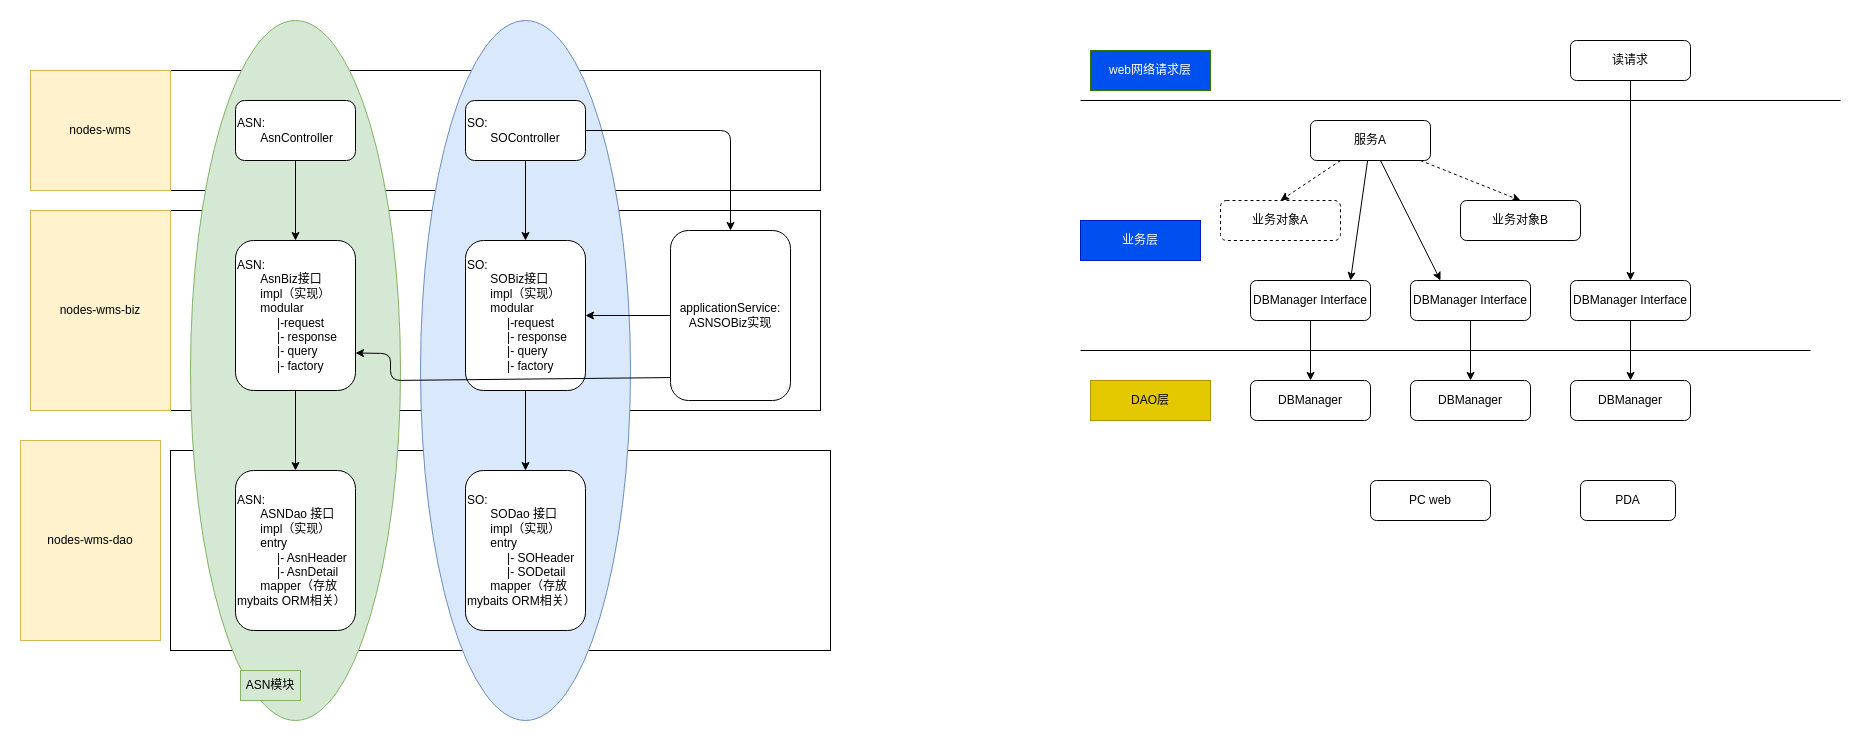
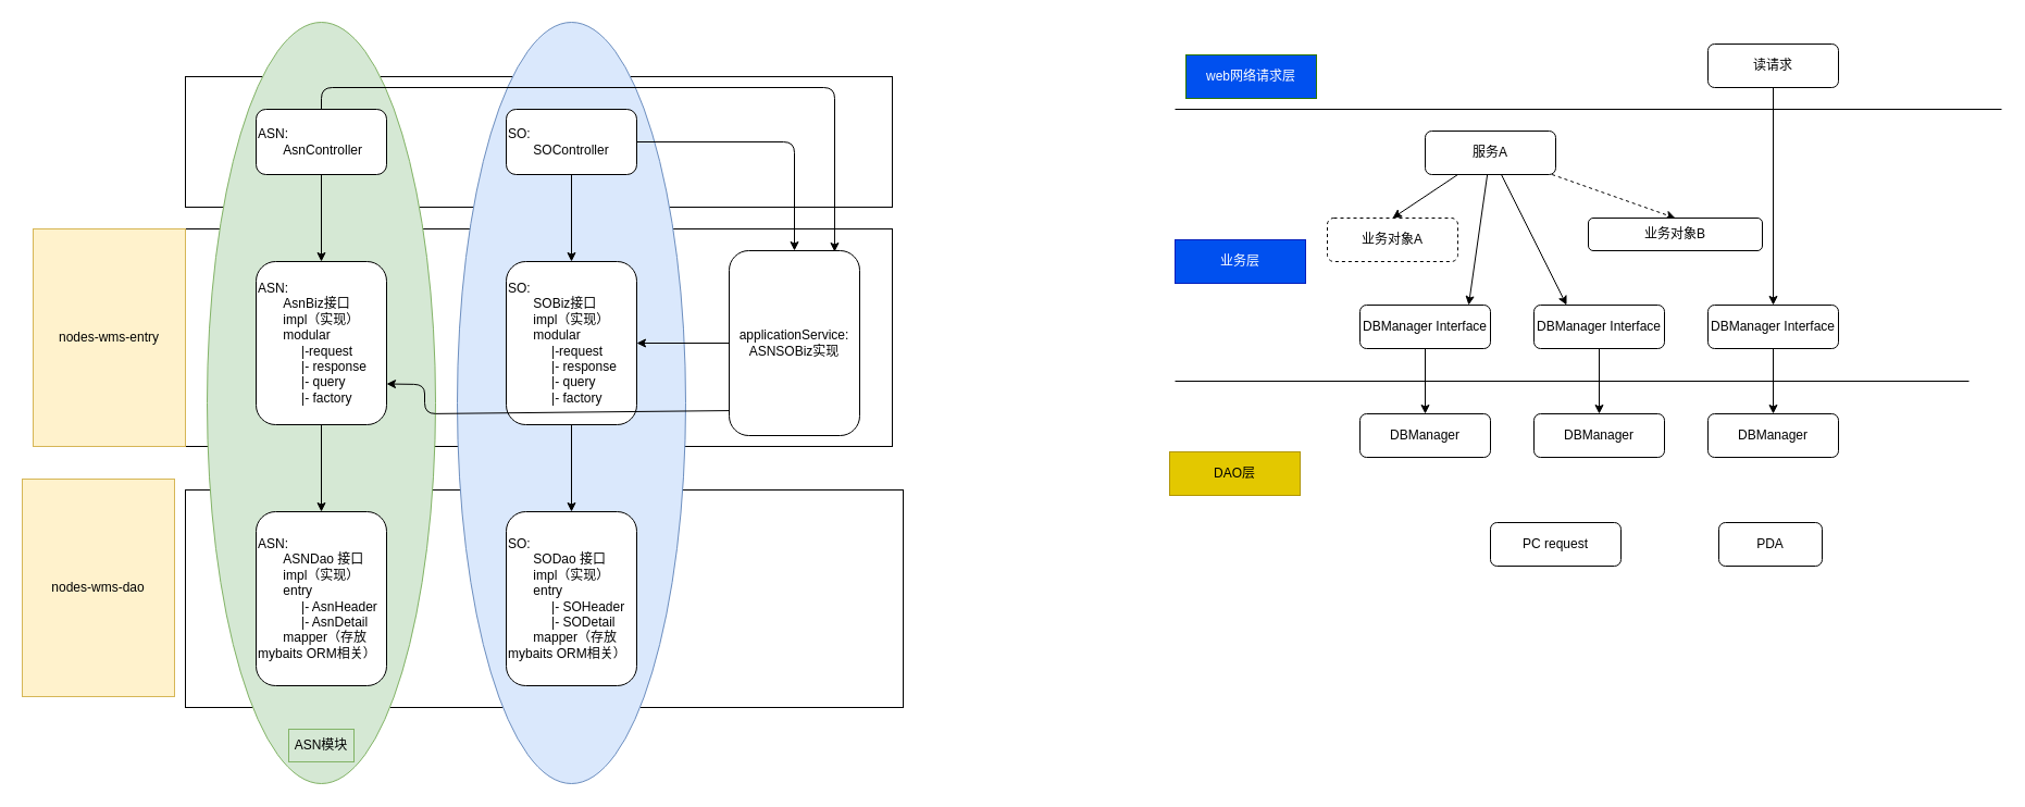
  <mxCell id="0" />
  <mxCell id="1" parent="0" />
  <mxCell id="2" value="" style="rounded=0;whiteSpace=wrap;html=1;" parent="1" vertex="1"><mxGeometry x="170" y="450" width="660" height="200" as="geometry" /></mxCell>
  <mxCell id="3" value="" style="rounded=0;whiteSpace=wrap;html=1;" parent="1" vertex="1"><mxGeometry x="170" y="210" width="650" height="200" as="geometry" /></mxCell>
  <mxCell id="4" value="" style="rounded=0;whiteSpace=wrap;html=1;" parent="1" vertex="1"><mxGeometry x="170" y="70" width="650" height="120" as="geometry" /></mxCell>
  <mxCell id="5" value="" style="ellipse;whiteSpace=wrap;html=1;fillColor=#dae8fc;strokeColor=#6c8ebf;" parent="1" vertex="1"><mxGeometry x="420" y="20" width="210" height="700" as="geometry" /></mxCell>
  <mxCell id="6" value="" style="ellipse;whiteSpace=wrap;html=1;fillColor=#d5e8d4;strokeColor=#82b366;" parent="1" vertex="1"><mxGeometry x="190" y="20" width="210" height="700" as="geometry" /></mxCell>
- <mxCell id="7" value="nodes-wms" style="text;html=1;strokeColor=#d6b656;fillColor=#fff2cc;align=center;verticalAlign=middle;whiteSpace=wrap;rounded=0;" parent="1" vertex="1"><mxGeometry x="30" y="70" width="140" height="120" as="geometry" /></mxCell>
- <mxCell id="8" value="nodes-wms-biz" style="text;html=1;strokeColor=#d6b656;fillColor=#fff2cc;align=center;verticalAlign=middle;whiteSpace=wrap;rounded=0;" parent="1" vertex="1"><mxGeometry x="30" y="210" width="140" height="200" as="geometry" /></mxCell>
+ <mxCell id="8" value="nodes-wms-entry" style="text;html=1;strokeColor=#d6b656;fillColor=#fff2cc;align=center;verticalAlign=middle;whiteSpace=wrap;rounded=0;" parent="1" vertex="1"><mxGeometry x="30" y="210" width="140" height="200" as="geometry" /></mxCell>
  <mxCell id="9" value="nodes-wms-dao" style="text;html=1;strokeColor=#d6b656;fillColor=#fff2cc;align=center;verticalAlign=middle;whiteSpace=wrap;rounded=0;" parent="1" vertex="1"><mxGeometry x="20" y="440" width="140" height="200" as="geometry" /></mxCell>
  <mxCell id="10" value="" style="edgeStyle=none;html=1;" parent="1" source="12" target="14" edge="1"><mxGeometry relative="1" as="geometry" /></mxCell>
+ <mxCell id="11" style="edgeStyle=none;html=1;entryX=0.808;entryY=0.006;entryDx=0;entryDy=0;entryPerimeter=0;" parent="1" source="12" target="24" edge="1"><mxGeometry relative="1" as="geometry"><Array as="points"><mxPoint x="295" y="80" /><mxPoint x="767" y="80" /></Array></mxGeometry></mxCell>
  <mxCell id="12" value="ASN:&amp;nbsp;&lt;br&gt;&amp;nbsp; &amp;nbsp; &amp;nbsp; &amp;nbsp;AsnController" style="rounded=1;whiteSpace=wrap;html=1;align=left;" parent="1" vertex="1"><mxGeometry x="235" y="100" width="120" height="60" as="geometry" /></mxCell>
  <mxCell id="13" style="edgeStyle=none;html=1;exitX=0.5;exitY=1;exitDx=0;exitDy=0;" parent="1" source="14" target="15" edge="1"><mxGeometry relative="1" as="geometry" /></mxCell>
  <mxCell id="14" value="ASN:&amp;nbsp;&lt;br&gt;&amp;nbsp; &amp;nbsp; &amp;nbsp; &amp;nbsp;AsnBiz接口&lt;br&gt;&amp;nbsp; &amp;nbsp; &amp;nbsp; &amp;nbsp;impl（实现）&lt;br&gt;&amp;nbsp; &amp;nbsp; &amp;nbsp; &amp;nbsp;modular&lt;br&gt;&amp;nbsp; &amp;nbsp; &amp;nbsp; &amp;nbsp; &amp;nbsp; &amp;nbsp; |-request&lt;br&gt;&amp;nbsp; &amp;nbsp; &amp;nbsp; &amp;nbsp; &amp;nbsp; &amp;nbsp; |- response&lt;br&gt;&amp;nbsp; &amp;nbsp; &amp;nbsp; &amp;nbsp; &amp;nbsp; &amp;nbsp; |- query&lt;br&gt;&amp;nbsp; &amp;nbsp; &amp;nbsp; &amp;nbsp; &amp;nbsp; &amp;nbsp; |- factory" style="rounded=1;whiteSpace=wrap;html=1;align=left;" parent="1" vertex="1"><mxGeometry x="235" y="240" width="120" height="150" as="geometry" /></mxCell>
  <mxCell id="15" value="ASN:&amp;nbsp;&lt;br&gt;&amp;nbsp; &amp;nbsp; &amp;nbsp; &amp;nbsp;ASNDao 接口&lt;br&gt;&amp;nbsp; &amp;nbsp; &amp;nbsp; &amp;nbsp;impl（实现）&lt;br&gt;&amp;nbsp; &amp;nbsp; &amp;nbsp; &amp;nbsp;entry&lt;br&gt;&amp;nbsp; &amp;nbsp; &amp;nbsp; &amp;nbsp; &amp;nbsp; &amp;nbsp; |- AsnHeader&lt;br&gt;&amp;nbsp; &amp;nbsp; &amp;nbsp; &amp;nbsp; &amp;nbsp; &amp;nbsp; |- AsnDetail&lt;br&gt;&amp;nbsp; &amp;nbsp; &amp;nbsp; &amp;nbsp;mapper（存放mybaits ORM相关）" style="rounded=1;whiteSpace=wrap;html=1;align=left;" parent="1" vertex="1"><mxGeometry x="235" y="470" width="120" height="160" as="geometry" /></mxCell>
  <mxCell id="16" value="" style="edgeStyle=none;html=1;" parent="1" source="18" target="20" edge="1"><mxGeometry relative="1" as="geometry" /></mxCell>
  <mxCell id="17" style="edgeStyle=none;html=1;entryX=0.5;entryY=0;entryDx=0;entryDy=0;" parent="1" source="18" target="24" edge="1"><mxGeometry relative="1" as="geometry"><Array as="points"><mxPoint x="730" y="130" /></Array></mxGeometry></mxCell>
  <mxCell id="18" value="SO:&amp;nbsp;&lt;br&gt;&amp;nbsp; &amp;nbsp; &amp;nbsp; &amp;nbsp;SOController" style="rounded=1;whiteSpace=wrap;html=1;align=left;" parent="1" vertex="1"><mxGeometry x="465" y="100" width="120" height="60" as="geometry" /></mxCell>
  <mxCell id="19" style="edgeStyle=none;html=1;" parent="1" source="20" target="21" edge="1"><mxGeometry relative="1" as="geometry" /></mxCell>
  <mxCell id="20" value="SO:&amp;nbsp;&lt;br&gt;&amp;nbsp; &amp;nbsp; &amp;nbsp; &amp;nbsp;SOBiz接口&lt;br&gt;&amp;nbsp; &amp;nbsp; &amp;nbsp; &amp;nbsp;impl（实现）&lt;br&gt;&amp;nbsp; &amp;nbsp; &amp;nbsp; &amp;nbsp;modular&lt;br&gt;&amp;nbsp; &amp;nbsp; &amp;nbsp; &amp;nbsp; &amp;nbsp; &amp;nbsp; |-request&lt;br&gt;&amp;nbsp; &amp;nbsp; &amp;nbsp; &amp;nbsp; &amp;nbsp; &amp;nbsp; |- response&lt;br&gt;&amp;nbsp; &amp;nbsp; &amp;nbsp; &amp;nbsp; &amp;nbsp; &amp;nbsp; |- query&lt;br&gt;&amp;nbsp; &amp;nbsp; &amp;nbsp; &amp;nbsp; &amp;nbsp; &amp;nbsp; |- factory" style="rounded=1;whiteSpace=wrap;html=1;align=left;" parent="1" vertex="1"><mxGeometry x="465" y="240" width="120" height="150" as="geometry" /></mxCell>
  <mxCell id="21" value="SO:&amp;nbsp;&lt;br&gt;&amp;nbsp; &amp;nbsp; &amp;nbsp; &amp;nbsp;SODao 接口&lt;br&gt;&amp;nbsp; &amp;nbsp; &amp;nbsp; &amp;nbsp;impl（实现）&lt;br&gt;&amp;nbsp; &amp;nbsp; &amp;nbsp; &amp;nbsp;entry&lt;br&gt;&amp;nbsp; &amp;nbsp; &amp;nbsp; &amp;nbsp; &amp;nbsp; &amp;nbsp; |- SOHeader&lt;br&gt;&amp;nbsp; &amp;nbsp; &amp;nbsp; &amp;nbsp; &amp;nbsp; &amp;nbsp; |- SODetail&lt;br&gt;&amp;nbsp; &amp;nbsp; &amp;nbsp; &amp;nbsp;mapper（存放mybaits ORM相关）" style="rounded=1;whiteSpace=wrap;html=1;align=left;" parent="1" vertex="1"><mxGeometry x="465" y="470" width="120" height="160" as="geometry" /></mxCell>
  <mxCell id="22" style="edgeStyle=none;html=1;exitX=0;exitY=0.5;exitDx=0;exitDy=0;entryX=1;entryY=0.5;entryDx=0;entryDy=0;" parent="1" source="24" target="20" edge="1"><mxGeometry relative="1" as="geometry" /></mxCell>
  <mxCell id="23" style="edgeStyle=none;html=1;exitX=0.008;exitY=0.865;exitDx=0;exitDy=0;entryX=1;entryY=0.75;entryDx=0;entryDy=0;exitPerimeter=0;" parent="1" source="24" target="14" edge="1"><mxGeometry relative="1" as="geometry"><Array as="points"><mxPoint x="390" y="380" /><mxPoint x="390" y="353" /></Array></mxGeometry></mxCell>
  <mxCell id="24" value="applicationService: ASNSOBiz实现" style="rounded=1;whiteSpace=wrap;html=1;" parent="1" vertex="1"><mxGeometry x="670" y="230" width="120" height="170" as="geometry" /></mxCell>
- <mxCell id="25" value="ASN模块" style="text;html=1;strokeColor=#82b366;fillColor=#d5e8d4;align=center;verticalAlign=middle;whiteSpace=wrap;rounded=0;" parent="1" vertex="1"><mxGeometry x="240" y="670" width="60" height="30" as="geometry" /></mxCell>
+ <mxCell id="25" value="ASN模块" style="text;html=1;strokeColor=#82b366;fillColor=#d5e8d4;align=center;verticalAlign=middle;whiteSpace=wrap;rounded=0;" parent="1" vertex="1"><mxGeometry x="265" y="670" width="60" height="30" as="geometry" /></mxCell>
  <mxCell id="26" value="" style="endArrow=none;html=1;" edge="1" parent="1"><mxGeometry width="50" height="50" relative="1" as="geometry"><mxPoint x="1080" y="100" as="sourcePoint" /><mxPoint x="1840" y="100" as="targetPoint" /></mxGeometry></mxCell>
  <mxCell id="27" value="web网络请求层" style="rounded=0;whiteSpace=wrap;html=1;fillColor=#0050ef;fontColor=#ffffff;strokeColor=#2D7600;" vertex="1" parent="1"><mxGeometry x="1090" y="50" width="120" height="40" as="geometry" /></mxCell>
  <mxCell id="28" value="业务层" style="rounded=0;whiteSpace=wrap;html=1;fillColor=#0050ef;fontColor=#ffffff;strokeColor=#001DBC;" vertex="1" parent="1"><mxGeometry x="1080" y="220" width="120" height="40" as="geometry" /></mxCell>
  <mxCell id="29" value="" style="endArrow=none;html=1;" edge="1" parent="1"><mxGeometry width="50" height="50" relative="1" as="geometry"><mxPoint x="1080" y="350" as="sourcePoint" /><mxPoint x="1810" y="350" as="targetPoint" /></mxGeometry></mxCell>
- <mxCell id="30" value="DAO层" style="rounded=0;whiteSpace=wrap;html=1;fillColor=#e3c800;fontColor=#000000;strokeColor=#B09500;" vertex="1" parent="1"><mxGeometry x="1090" y="380" width="120" height="40" as="geometry" /></mxCell>
- <mxCell id="31" style="edgeStyle=none;html=1;entryX=0.5;entryY=0;entryDx=0;entryDy=0;dashed=1;" edge="1" parent="1" source="35" target="36"><mxGeometry relative="1" as="geometry" /></mxCell>
+ <mxCell id="30" value="DAO层" style="rounded=0;whiteSpace=wrap;html=1;fillColor=#e3c800;fontColor=#000000;strokeColor=#B09500;" vertex="1" parent="1"><mxGeometry x="1075" y="415" width="120" height="40" as="geometry" /></mxCell>
+ <mxCell id="31" style="edgeStyle=none;html=1;entryX=0.5;entryY=0;entryDx=0;entryDy=0;" edge="1" parent="1" source="35" target="36"><mxGeometry relative="1" as="geometry" /></mxCell>
  <mxCell id="32" style="edgeStyle=none;html=1;entryX=0.5;entryY=0;entryDx=0;entryDy=0;dashed=1;" edge="1" parent="1" source="35" target="37"><mxGeometry relative="1" as="geometry" /></mxCell>
  <mxCell id="33" style="edgeStyle=none;html=1;entryX=0.833;entryY=0;entryDx=0;entryDy=0;entryPerimeter=0;" edge="1" parent="1" source="35" target="39"><mxGeometry relative="1" as="geometry" /></mxCell>
  <mxCell id="34" style="edgeStyle=none;html=1;entryX=0.25;entryY=0;entryDx=0;entryDy=0;" edge="1" parent="1" source="35" target="41"><mxGeometry relative="1" as="geometry" /></mxCell>
  <mxCell id="35" value="服务A" style="rounded=1;whiteSpace=wrap;html=1;" vertex="1" parent="1"><mxGeometry x="1310" y="120" width="120" height="40" as="geometry" /></mxCell>
  <mxCell id="36" value="业务对象A" style="rounded=1;whiteSpace=wrap;html=1;dashed=1;" vertex="1" parent="1"><mxGeometry x="1220" y="200" width="120" height="40" as="geometry" /></mxCell>
- <mxCell id="37" value="业务对象B" style="rounded=1;whiteSpace=wrap;html=1;" vertex="1" parent="1"><mxGeometry x="1460" y="200" width="120" height="40" as="geometry" /></mxCell>
+ <mxCell id="37" value="业务对象B" style="rounded=1;whiteSpace=wrap;html=1;" vertex="1" parent="1"><mxGeometry x="1460" y="200" width="160" height="30" as="geometry" /></mxCell>
  <mxCell id="38" style="edgeStyle=none;html=1;entryX=0.5;entryY=0;entryDx=0;entryDy=0;" edge="1" parent="1" source="39" target="44"><mxGeometry relative="1" as="geometry" /></mxCell>
  <mxCell id="39" value="DBManager Interface" style="rounded=1;whiteSpace=wrap;html=1;" vertex="1" parent="1"><mxGeometry x="1250" y="280" width="120" height="40" as="geometry" /></mxCell>
  <mxCell id="40" style="edgeStyle=none;html=1;entryX=0.5;entryY=0;entryDx=0;entryDy=0;" edge="1" parent="1" source="41" target="45"><mxGeometry relative="1" as="geometry" /></mxCell>
  <mxCell id="41" value="DBManager Interface" style="rounded=1;whiteSpace=wrap;html=1;" vertex="1" parent="1"><mxGeometry x="1410" y="280" width="120" height="40" as="geometry" /></mxCell>
  <mxCell id="42" style="edgeStyle=none;html=1;entryX=0.5;entryY=0;entryDx=0;entryDy=0;" edge="1" parent="1" source="43" target="46"><mxGeometry relative="1" as="geometry" /></mxCell>
  <mxCell id="43" value="DBManager Interface" style="rounded=1;whiteSpace=wrap;html=1;" vertex="1" parent="1"><mxGeometry x="1570" y="280" width="120" height="40" as="geometry" /></mxCell>
  <mxCell id="44" value="DBManager" style="rounded=1;whiteSpace=wrap;html=1;" vertex="1" parent="1"><mxGeometry x="1250" y="380" width="120" height="40" as="geometry" /></mxCell>
  <mxCell id="45" value="DBManager" style="rounded=1;whiteSpace=wrap;html=1;" vertex="1" parent="1"><mxGeometry x="1410" y="380" width="120" height="40" as="geometry" /></mxCell>
  <mxCell id="46" value="DBManager" style="rounded=1;whiteSpace=wrap;html=1;" vertex="1" parent="1"><mxGeometry x="1570" y="380" width="120" height="40" as="geometry" /></mxCell>
  <mxCell id="47" style="edgeStyle=none;html=1;entryX=0.5;entryY=0;entryDx=0;entryDy=0;" edge="1" parent="1" source="48" target="43"><mxGeometry relative="1" as="geometry" /></mxCell>
  <mxCell id="48" value="读请求" style="rounded=1;whiteSpace=wrap;html=1;" vertex="1" parent="1"><mxGeometry x="1570" y="40" width="120" height="40" as="geometry" /></mxCell>
- <mxCell id="49" value="PC web" style="rounded=1;whiteSpace=wrap;html=1;" vertex="1" parent="1"><mxGeometry x="1370" y="480" width="120" height="40" as="geometry" /></mxCell>
+ <mxCell id="49" value="PC request" style="rounded=1;whiteSpace=wrap;html=1;" vertex="1" parent="1"><mxGeometry x="1370" y="480" width="120" height="40" as="geometry" /></mxCell>
  <mxCell id="50" value="PDA" style="rounded=1;whiteSpace=wrap;html=1;" vertex="1" parent="1"><mxGeometry x="1580" y="480" width="95" height="40" as="geometry" /></mxCell>
